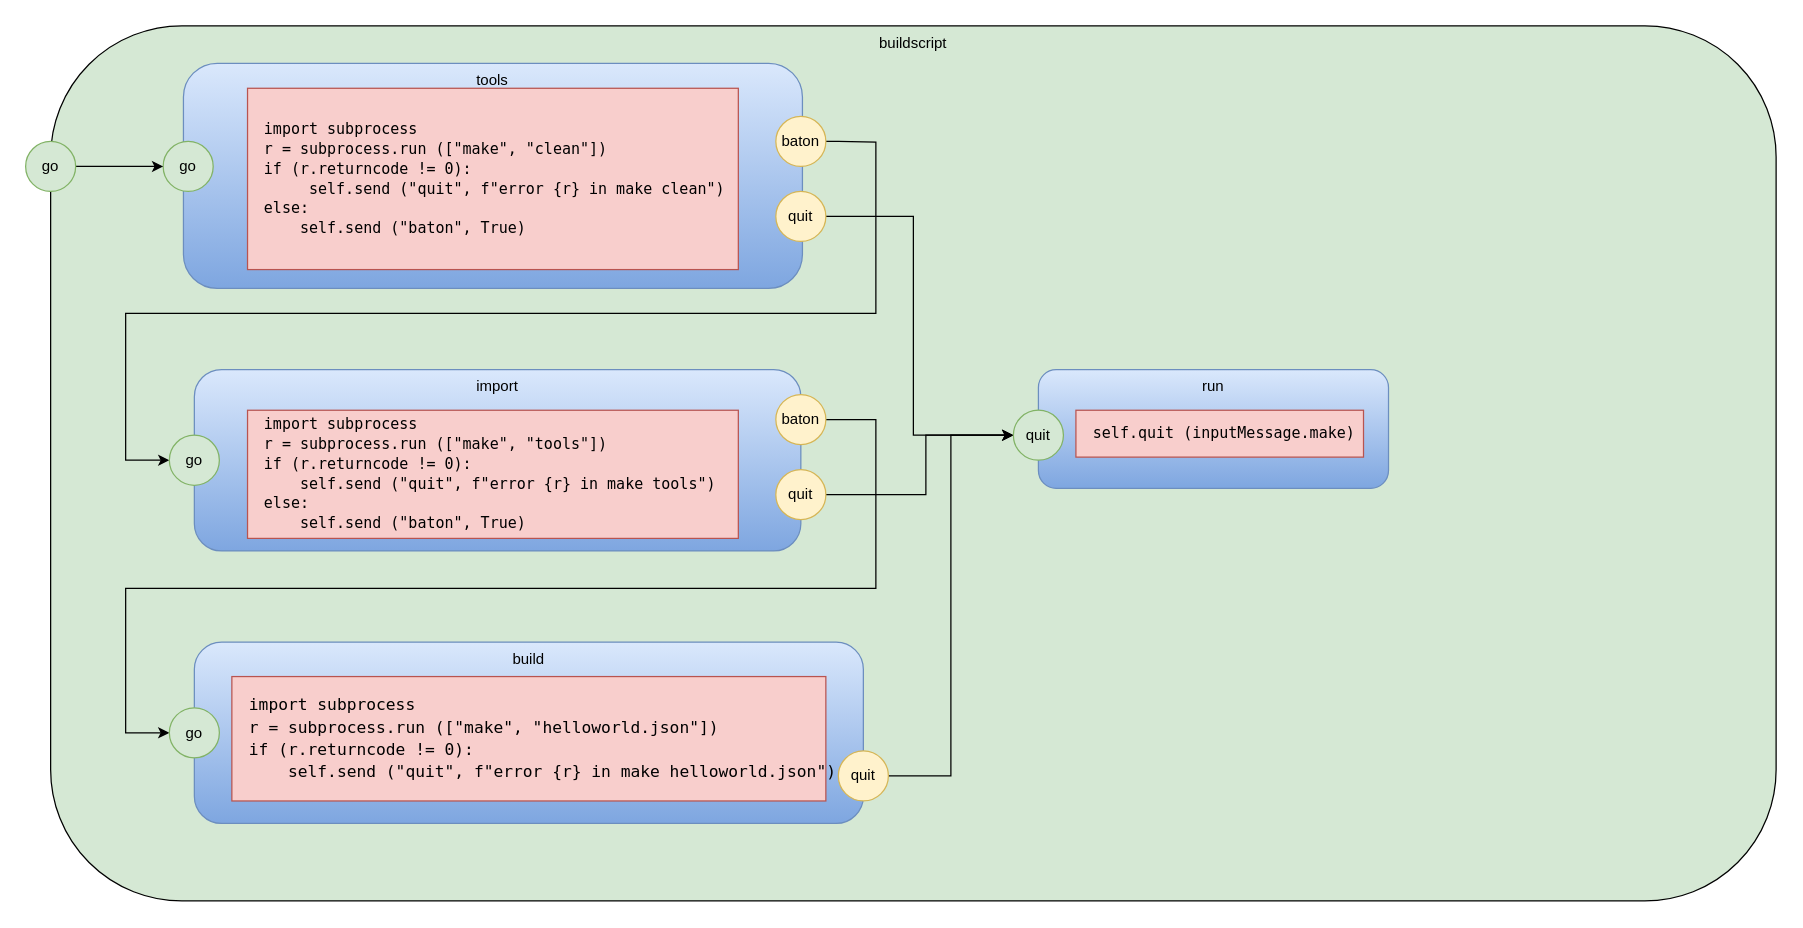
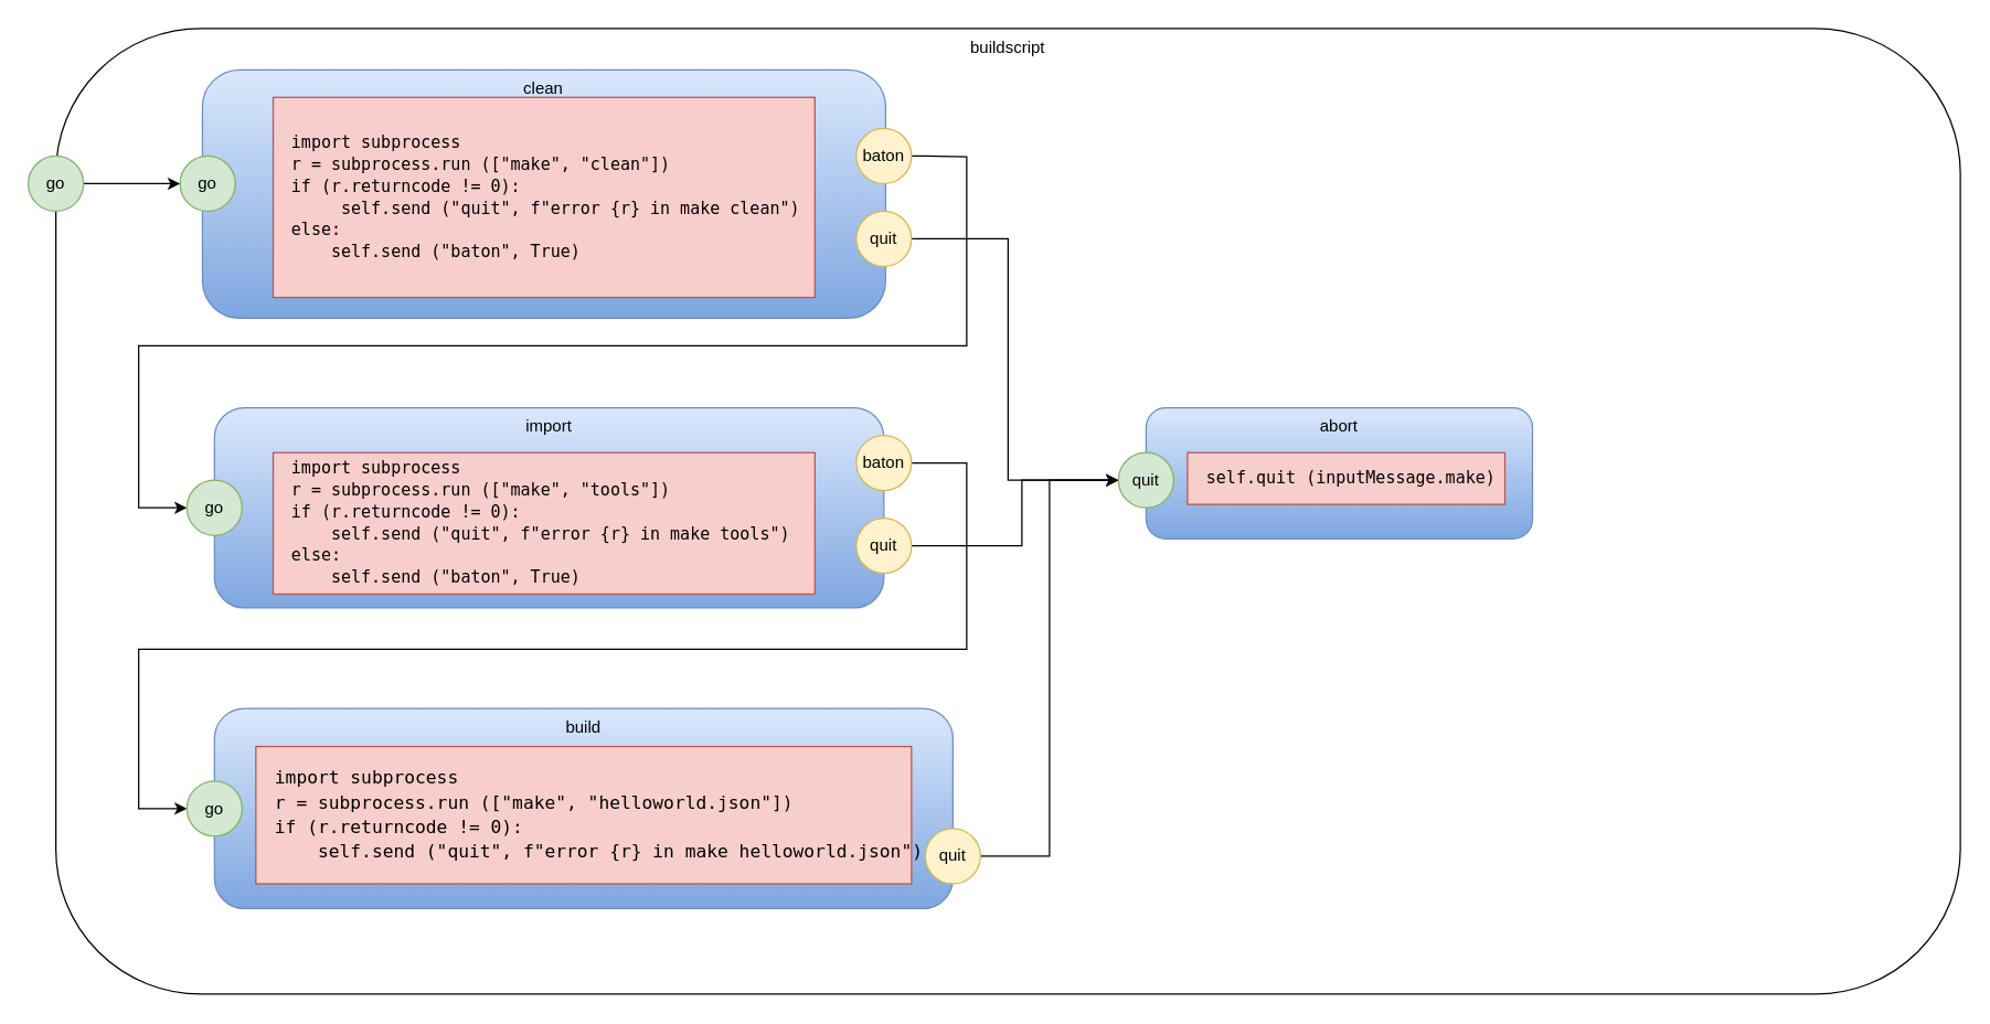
  <mxCell id="0" />
  <mxCell id="1" parent="0" />
- <mxCell id="2" value="buildscript" style="rounded=1;whiteSpace=wrap;html=1;verticalAlign=top;fillColor=#d5e8d4;" parent="1" vertex="1"><mxGeometry x="40" y="20" width="1380" height="700" as="geometry" /></mxCell>
+ <mxCell id="2" value="buildscript" style="rounded=1;whiteSpace=wrap;html=1;verticalAlign=top;" parent="1" vertex="1"><mxGeometry x="40" y="20" width="1380" height="700" as="geometry" /></mxCell>
  <mxCell id="3" value="import" style="rounded=1;whiteSpace=wrap;html=1;verticalAlign=top;fillColor=#dae8fc;strokeColor=#6c8ebf;gradientColor=#7ea6e0;" parent="1" vertex="1"><mxGeometry x="154.94" y="295" width="485.06" height="145" as="geometry" /></mxCell>
  <mxCell id="4" value="build" style="rounded=1;whiteSpace=wrap;html=1;gradientColor=#7ea6e0;fillColor=#dae8fc;strokeColor=#6c8ebf;verticalAlign=top;" parent="1" vertex="1"><mxGeometry x="154.94" y="513" width="535.06" height="145" as="geometry" /></mxCell>
- <mxCell id="5" value="tools" style="rounded=1;whiteSpace=wrap;html=1;gradientColor=#7ea6e0;fillColor=#dae8fc;strokeColor=#6c8ebf;verticalAlign=top;" parent="1" vertex="1"><mxGeometry x="146.21" y="50" width="495.06" height="180" as="geometry" /></mxCell>
+ <mxCell id="5" value="clean" style="rounded=1;whiteSpace=wrap;html=1;gradientColor=#7ea6e0;fillColor=#dae8fc;strokeColor=#6c8ebf;verticalAlign=top;" parent="1" vertex="1"><mxGeometry x="146.21" y="50" width="495.06" height="180" as="geometry" /></mxCell>
  <mxCell id="6" value="&lt;pre class=&quot;lang-py s-code-block&quot; style=&quot;margin-top: 0px ; margin-bottom: 0px ; padding: 12px ; border: 0px ; font-stretch: inherit ; line-height: 1.308 ; vertical-align: baseline ; box-sizing: inherit ; width: auto ; max-height: 600px ; overflow: auto ; border-radius: 5px ; overflow-wrap: normal&quot;&gt;import subprocess&lt;br&gt;r = subprocess.run ([&quot;make&quot;, &quot;clean&quot;])&lt;br&gt;if (r.returncode != 0):&lt;br&gt;     self.send (&quot;quit&quot;, f&quot;error {r} in make clean&quot;)&lt;br&gt;else:&lt;br&gt;    self.send (&quot;baton&quot;, True)&lt;/pre&gt;&lt;div&gt;&lt;/div&gt;" style="rounded=0;whiteSpace=wrap;html=1;fillColor=#f8cecc;strokeColor=#b85450;align=left;" parent="1" vertex="1"><mxGeometry x="197.47" y="70" width="392.53" height="145" as="geometry" /></mxCell>
  <mxCell id="7" value="&lt;pre class=&quot;lang-py s-code-block&quot; style=&quot;margin-top: 0px ; margin-bottom: 0px ; padding: 12px ; border: 0px ; font-stretch: inherit ; line-height: 1.308 ; vertical-align: baseline ; box-sizing: inherit ; width: auto ; max-height: 600px ; overflow: auto ; border-radius: 5px ; overflow-wrap: normal&quot;&gt;import subprocess&lt;br&gt;r = subprocess.run ([&quot;make&quot;, &quot;tools&quot;])&lt;br&gt;if (r.returncode != 0):&lt;br&gt;    self.send (&quot;quit&quot;, f&quot;error {r} in make tools&quot;)&lt;br&gt;else:&lt;br&gt;    self.send (&quot;baton&quot;, True)&lt;/pre&gt;&lt;div&gt;&lt;/div&gt;" style="rounded=0;whiteSpace=wrap;html=1;fillColor=#f8cecc;strokeColor=#b85450;align=left;" parent="1" vertex="1"><mxGeometry x="197.47" y="327.5" width="392.53" height="102.5" as="geometry" /></mxCell>
  <mxCell id="8" value="&lt;pre class=&quot;lang-py s-code-block&quot; style=&quot;margin-top: 0px ; margin-bottom: 0px ; padding: 12px ; border: 0px ; font-stretch: inherit ; line-height: 1.308 ; vertical-align: baseline ; box-sizing: inherit ; width: auto ; max-height: 600px ; overflow: auto ; border-radius: 5px ; overflow-wrap: normal&quot;&gt;&lt;span style=&quot;font-size: 13px&quot;&gt;import subprocess&lt;br&gt;r = subprocess.run ([&quot;make&quot;, &quot;helloworld.json&quot;])&lt;br&gt;if (r.returncode != 0):&lt;br&gt;    self.send (&quot;quit&quot;, f&quot;error {r} in make helloworld.json&quot;)&lt;br&gt;&lt;/span&gt;&lt;/pre&gt;&lt;div&gt;&lt;/div&gt;" style="rounded=0;whiteSpace=wrap;html=1;fillColor=#f8cecc;strokeColor=#b85450;align=left;" parent="1" vertex="1"><mxGeometry x="184.94" y="540.5" width="475.06" height="99.5" as="geometry" /></mxCell>
  <mxCell id="9" style="edgeStyle=orthogonalEdgeStyle;rounded=0;orthogonalLoop=1;jettySize=auto;html=1;exitX=1;exitY=0.5;exitDx=0;exitDy=0;entryX=0;entryY=0.5;entryDx=0;entryDy=0;" parent="1" source="10" target="13" edge="1"><mxGeometry relative="1" as="geometry"><Array as="points"><mxPoint x="670" y="113" /><mxPoint x="700" y="113" /><mxPoint x="700" y="250" /><mxPoint x="100" y="250" /><mxPoint x="100" y="368" /></Array></mxGeometry></mxCell>
  <mxCell id="10" value="baton" style="ellipse;whiteSpace=wrap;html=1;aspect=fixed;fillColor=#fff2cc;strokeColor=#d6b656;" parent="1" vertex="1"><mxGeometry x="620" y="92.5" width="40" height="40" as="geometry" /></mxCell>
  <mxCell id="11" style="edgeStyle=orthogonalEdgeStyle;rounded=0;orthogonalLoop=1;jettySize=auto;html=1;exitX=1;exitY=0.5;exitDx=0;exitDy=0;entryX=0;entryY=0.5;entryDx=0;entryDy=0;" parent="1" source="12" target="23" edge="1"><mxGeometry relative="1" as="geometry"><Array as="points"><mxPoint x="730" y="173" /><mxPoint x="730" y="348" /></Array></mxGeometry></mxCell>
  <mxCell id="12" value="quit" style="ellipse;whiteSpace=wrap;html=1;aspect=fixed;fillColor=#fff2cc;strokeColor=#d6b656;" parent="1" vertex="1"><mxGeometry x="620" y="152.5" width="40" height="40" as="geometry" /></mxCell>
  <mxCell id="13" value="go" style="ellipse;whiteSpace=wrap;html=1;aspect=fixed;fillColor=#d5e8d4;strokeColor=#82b366;" parent="1" vertex="1"><mxGeometry x="134.94" y="347.5" width="40" height="40" as="geometry" /></mxCell>
  <mxCell id="14" style="edgeStyle=orthogonalEdgeStyle;rounded=0;orthogonalLoop=1;jettySize=auto;html=1;exitX=1;exitY=0.5;exitDx=0;exitDy=0;entryX=0;entryY=0.5;entryDx=0;entryDy=0;" parent="1" source="15" target="18" edge="1"><mxGeometry relative="1" as="geometry"><Array as="points"><mxPoint x="700" y="335" /><mxPoint x="700" y="470" /><mxPoint x="100" y="470" /><mxPoint x="100" y="586" /></Array></mxGeometry></mxCell>
  <mxCell id="15" value="baton" style="ellipse;whiteSpace=wrap;html=1;aspect=fixed;fillColor=#fff2cc;strokeColor=#d6b656;" parent="1" vertex="1"><mxGeometry x="620" y="315" width="40" height="40" as="geometry" /></mxCell>
  <mxCell id="16" style="edgeStyle=orthogonalEdgeStyle;rounded=0;orthogonalLoop=1;jettySize=auto;html=1;exitX=1;exitY=0.5;exitDx=0;exitDy=0;entryX=0;entryY=0.5;entryDx=0;entryDy=0;" parent="1" source="17" target="23" edge="1"><mxGeometry relative="1" as="geometry"><Array as="points"><mxPoint x="740" y="395" /><mxPoint x="740" y="348" /></Array></mxGeometry></mxCell>
  <mxCell id="17" value="quit" style="ellipse;whiteSpace=wrap;html=1;aspect=fixed;fillColor=#fff2cc;strokeColor=#d6b656;" parent="1" vertex="1"><mxGeometry x="620" y="375" width="40" height="40" as="geometry" /></mxCell>
  <mxCell id="18" value="go" style="ellipse;whiteSpace=wrap;html=1;aspect=fixed;fillColor=#d5e8d4;strokeColor=#82b366;" parent="1" vertex="1"><mxGeometry x="134.94" y="565.5" width="40" height="40" as="geometry" /></mxCell>
  <mxCell id="19" style="edgeStyle=orthogonalEdgeStyle;rounded=0;orthogonalLoop=1;jettySize=auto;html=1;exitX=1;exitY=0.5;exitDx=0;exitDy=0;entryX=0;entryY=0.5;entryDx=0;entryDy=0;" parent="1" source="20" target="23" edge="1"><mxGeometry relative="1" as="geometry" /></mxCell>
  <mxCell id="20" value="quit" style="ellipse;whiteSpace=wrap;html=1;aspect=fixed;fillColor=#fff2cc;strokeColor=#d6b656;" parent="1" vertex="1"><mxGeometry x="670" y="600" width="40" height="40" as="geometry" /></mxCell>
- <mxCell id="21" value="run" style="rounded=1;whiteSpace=wrap;html=1;gradientColor=#7ea6e0;fillColor=#dae8fc;strokeColor=#6c8ebf;verticalAlign=top;" parent="1" vertex="1"><mxGeometry x="830" y="295" width="280" height="95" as="geometry" /></mxCell>
+ <mxCell id="21" value="abort" style="rounded=1;whiteSpace=wrap;html=1;gradientColor=#7ea6e0;fillColor=#dae8fc;strokeColor=#6c8ebf;verticalAlign=top;" parent="1" vertex="1"><mxGeometry x="830" y="295" width="280" height="95" as="geometry" /></mxCell>
  <mxCell id="22" value="&lt;pre class=&quot;lang-py s-code-block&quot; style=&quot;margin-top: 0px ; margin-bottom: 0px ; padding: 12px ; border: 0px ; font-stretch: inherit ; line-height: 1.308 ; vertical-align: baseline ; box-sizing: inherit ; width: auto ; max-height: 600px ; overflow: auto ; border-radius: 5px ; overflow-wrap: normal&quot;&gt;self.quit (inputMessage.make)&lt;/pre&gt;&lt;div&gt;&lt;/div&gt;" style="rounded=0;whiteSpace=wrap;html=1;fillColor=#f8cecc;strokeColor=#b85450;align=left;" parent="1" vertex="1"><mxGeometry x="860" y="327.5" width="230" height="37.5" as="geometry" /></mxCell>
  <mxCell id="23" value="quit" style="ellipse;whiteSpace=wrap;html=1;aspect=fixed;fillColor=#d5e8d4;strokeColor=#82b366;" parent="1" vertex="1"><mxGeometry x="810" y="327.5" width="40" height="40" as="geometry" /></mxCell>
  <mxCell id="24" value="go" style="ellipse;whiteSpace=wrap;html=1;aspect=fixed;fillColor=#d5e8d4;strokeColor=#82b366;" parent="1" vertex="1"><mxGeometry x="130" y="112.5" width="40" height="40" as="geometry" /></mxCell>
  <mxCell id="25" style="edgeStyle=orthogonalEdgeStyle;rounded=0;orthogonalLoop=1;jettySize=auto;html=1;exitX=1;exitY=0.5;exitDx=0;exitDy=0;entryX=0;entryY=0.5;entryDx=0;entryDy=0;" parent="1" source="26" target="24" edge="1"><mxGeometry relative="1" as="geometry" /></mxCell>
  <mxCell id="26" value="go" style="ellipse;whiteSpace=wrap;html=1;aspect=fixed;fillColor=#d5e8d4;strokeColor=#82b366;" parent="1" vertex="1"><mxGeometry x="20" y="112.5" width="40" height="40" as="geometry" /></mxCell>
